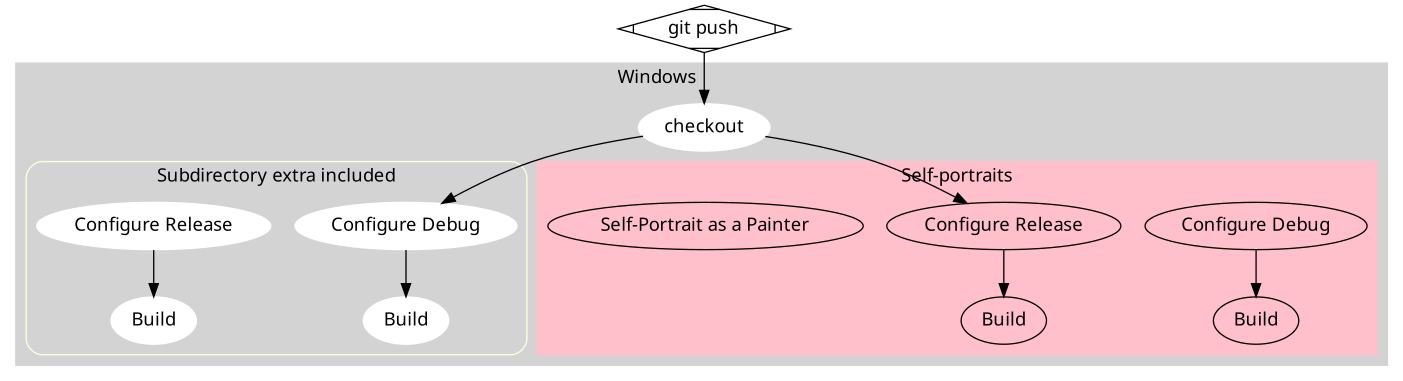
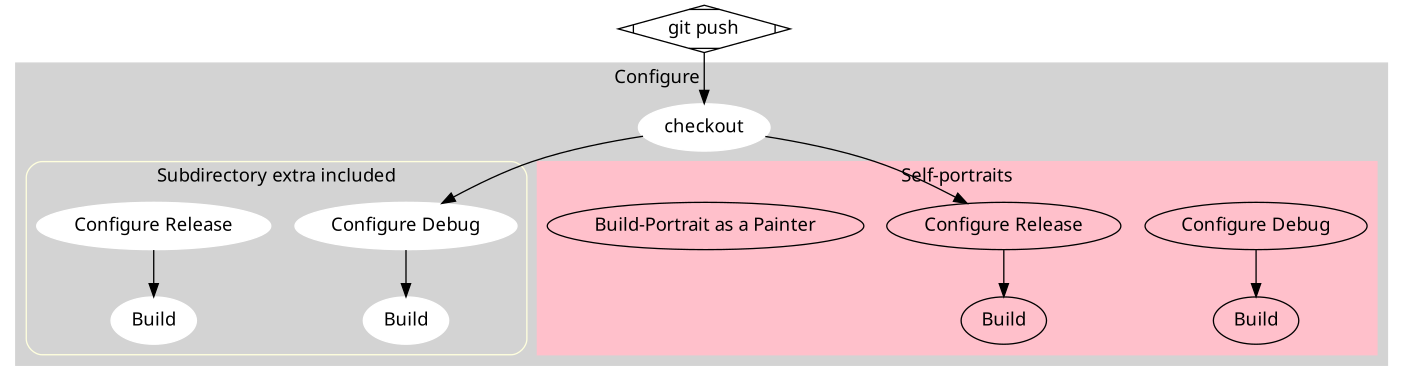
  digraph {
    fontname="Noto Sans"
    node [fontname="Noto Sans"]
    edge [fontname="Noto Sans"]
    n1 [color=white label="Configure Debug" style=filled]
    n2 [color=white label=Build style=filled]
    n3 [color=white label="Configure Release" style=filled]
    n4 [color=white label=Build style=filled]
    n5 [label="Configure Debug"]
    n6 [label=Build]
    n7 [label="Configure Release"]
    n8 [label=Build]
-   "Self-Portrait as a Painter"
+   "Self-Portrait as a Painter" [label="Build-Portrait as a Painter"]
    checkout [color=white style=filled]
    n11 [label="git push" shape=Mdiamond]
    subgraph cluster_1 {
      color=lightgrey
-     label="Windows                  "
+     label="Configure                  "
      style=filled
      checkout
      subgraph cluster_2 {
        color="#ffffdd"
        fillcolor="#ffff77"
        label="Subdirectory extra included"
        shape=rect
        style=rounded
        width=5
        n1
        n2
        n3
        n4
      }
      subgraph cluster_3 {
        color=pink
        label="Self-portraits"
        shape=rect
        style=filled
        n5
        n6
        n7
        n8
        "Self-Portrait as a Painter"
      }
    }
    n1 -> n2
    n3 -> n4
    n5 -> n6
    n7 -> n8
    checkout -> n1
    checkout -> n7
    n11 -> checkout
  }
